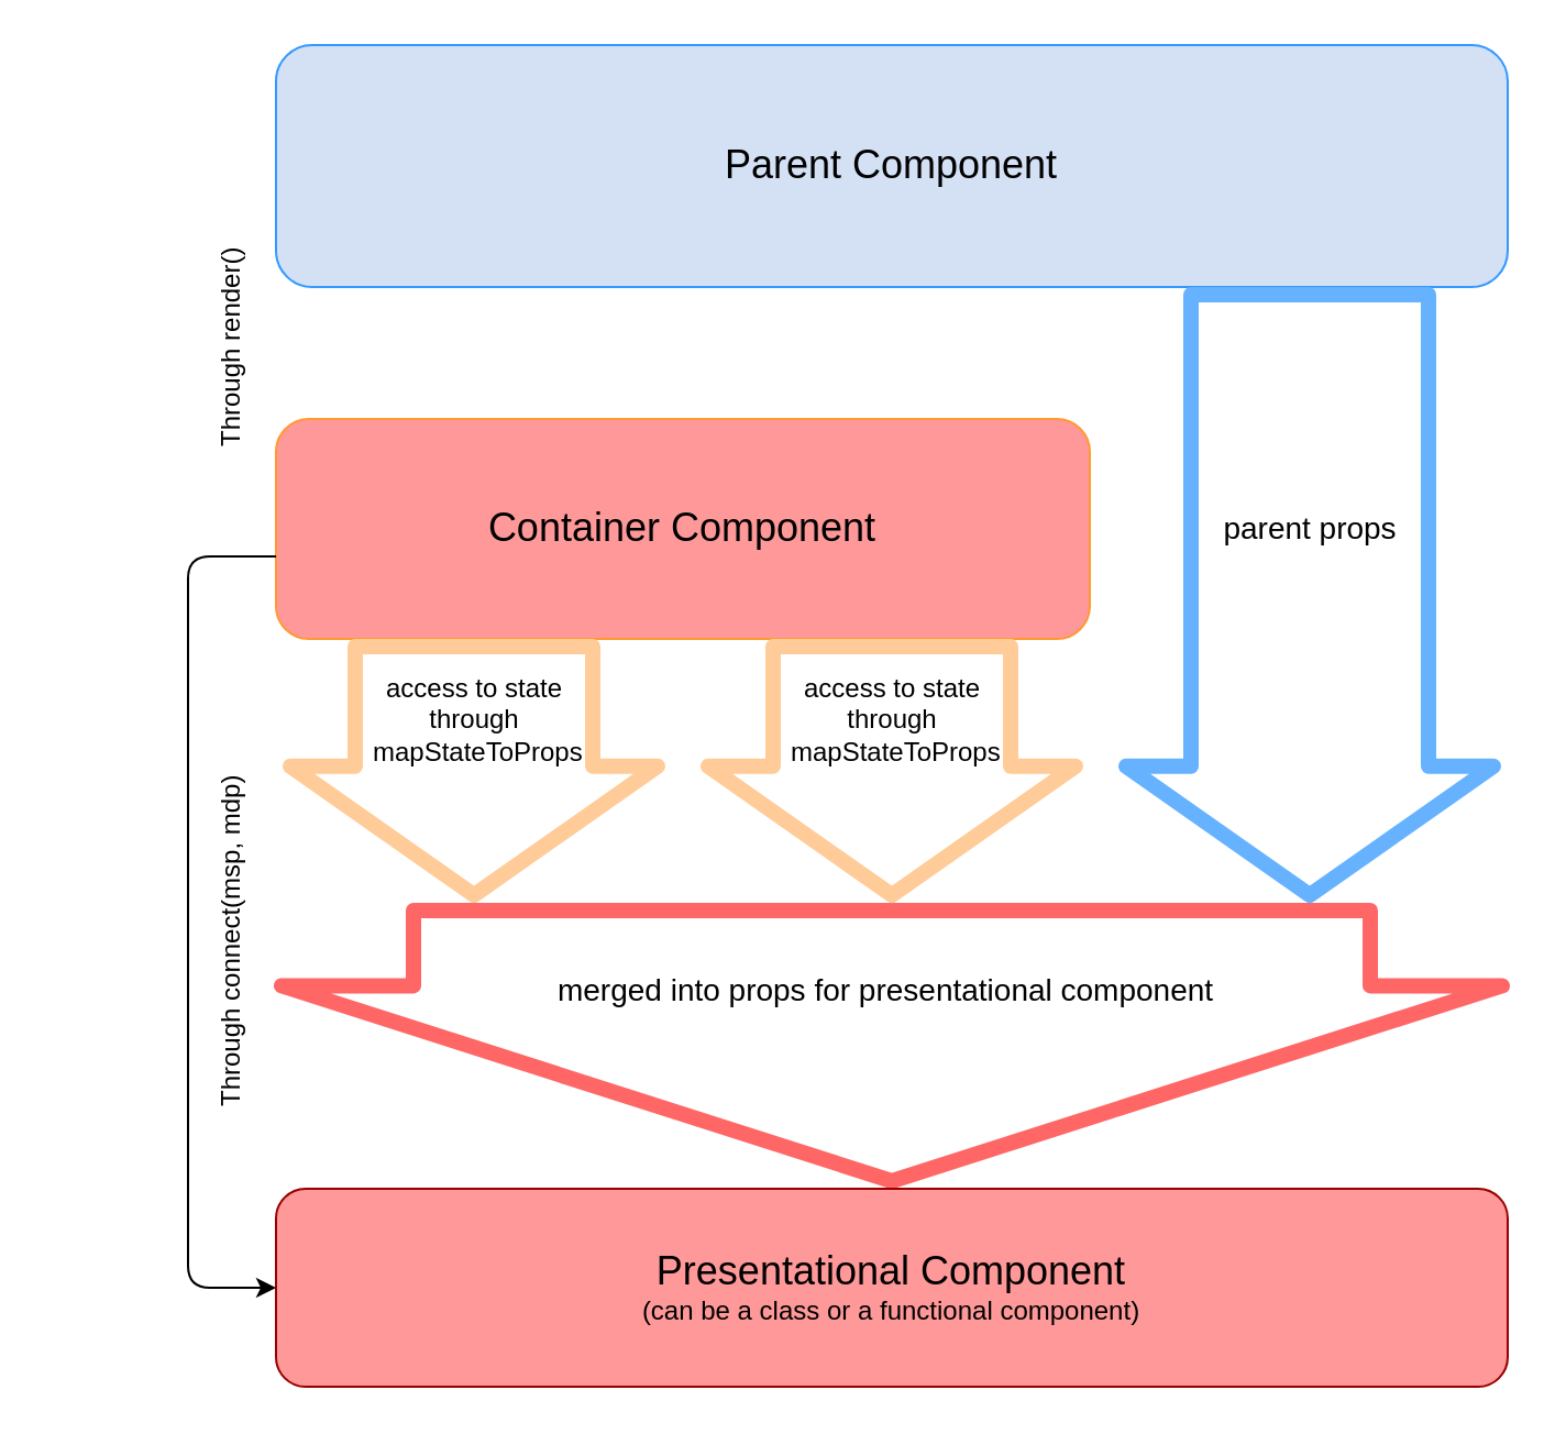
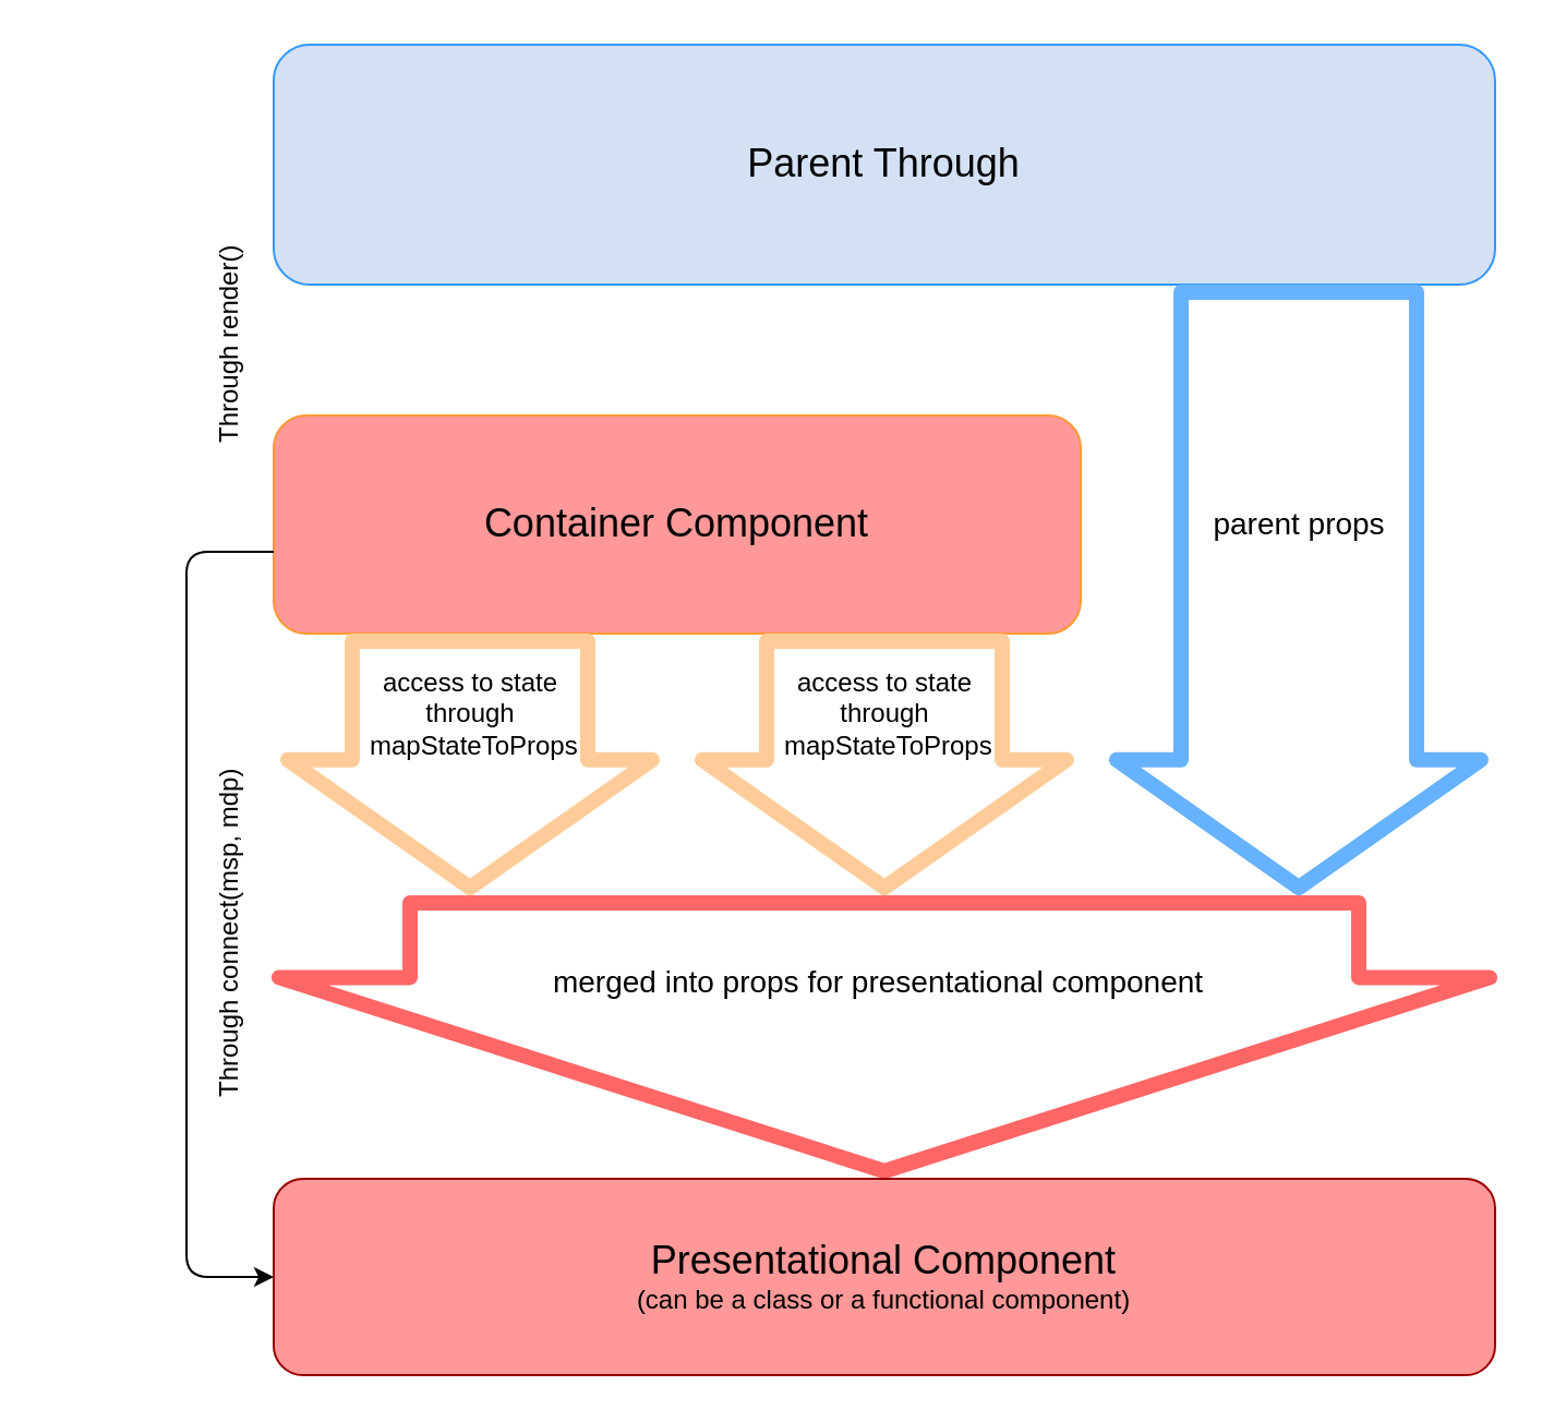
  <mxCell id="0" />
  <mxCell id="1" parent="0" />
  <mxCell id="2" value="&lt;font style=&quot;font-size: 18px&quot;&gt;Container Component&lt;/font&gt;&lt;br&gt;" style="rounded=1;whiteSpace=wrap;html=1;fillColor=#ff9999;strokeColor=#FF9933;" vertex="1" parent="1"><mxGeometry x="125" y="190" width="370" height="100" as="geometry" /></mxCell>
  <mxCell id="3" value="&lt;font style=&quot;font-size: 12px&quot;&gt;access to state&lt;br&gt;through&lt;br&gt;&amp;nbsp;mapStateToProps&lt;/font&gt;&lt;br&gt;" style="shape=flexArrow;endArrow=classic;html=1;endWidth=52;endSize=17.2;width=102;fillColor=none;strokeColor=#FFCC99;strokeWidth=7;" edge="1" parent="1"><mxGeometry x="-0.385" width="50" height="50" relative="1" as="geometry"><mxPoint x="215" y="290" as="sourcePoint" /><mxPoint x="215" y="410" as="targetPoint" /><mxPoint as="offset" /></mxGeometry></mxCell>
  <mxCell id="4" value="" style="shape=flexArrow;endArrow=classic;html=1;endWidth=113;endSize=27.27;width=429;fillColor=none;strokeColor=#FF6666;strokeWidth=7;" edge="1" parent="1"><mxGeometry width="50" height="50" relative="1" as="geometry"><mxPoint x="405" y="410" as="sourcePoint" /><mxPoint x="405" y="540" as="targetPoint" /></mxGeometry></mxCell>
  <mxCell id="5" value="&lt;font style=&quot;font-size: 14px&quot;&gt;merged into props for presentational component&lt;/font&gt;" style="text;html=1;resizable=0;points=[];align=center;verticalAlign=middle;labelBackgroundColor=#ffffff;" vertex="1" connectable="0" parent="4"><mxGeometry x="-0.395" y="-4" relative="1" as="geometry"><mxPoint as="offset" /></mxGeometry></mxCell>
  <mxCell id="6" value="&lt;font style=&quot;font-size: 18px&quot;&gt;Presentational Component&lt;/font&gt;&lt;br&gt;(can be a class or a functional component)&lt;br&gt;" style="rounded=1;whiteSpace=wrap;html=1;fillColor=#FF9999;strokeColor=#990000;" vertex="1" parent="1"><mxGeometry x="125" y="540" width="560" height="90" as="geometry" /></mxCell>
- <mxCell id="7" value="&lt;font style=&quot;font-size: 18px&quot;&gt;Parent Component&lt;/font&gt;" style="rounded=1;whiteSpace=wrap;html=1;fillColor=#D4E1F5;strokeColor=#3399FF;" vertex="1" parent="1"><mxGeometry x="125" y="20" width="560" height="110" as="geometry" /></mxCell>
+ <mxCell id="7" value="&lt;font style=&quot;font-size: 18px&quot;&gt;Parent Through&lt;/font&gt;" style="rounded=1;whiteSpace=wrap;html=1;fillColor=#D4E1F5;strokeColor=#3399FF;" vertex="1" parent="1"><mxGeometry x="125" y="20" width="560" height="110" as="geometry" /></mxCell>
  <mxCell id="8" value="&lt;font style=&quot;font-size: 14px&quot;&gt;parent props&lt;/font&gt;&lt;br&gt;" style="shape=flexArrow;endArrow=classic;html=1;endWidth=52;endSize=17.2;width=102;fillColor=none;strokeColor=#66B2FF;strokeWidth=7;" edge="1" parent="1"><mxGeometry x="-0.214" width="50" height="50" relative="1" as="geometry"><mxPoint x="595" y="130" as="sourcePoint" /><mxPoint x="595" y="410" as="targetPoint" /><mxPoint as="offset" /></mxGeometry></mxCell>
  <mxCell id="9" value="&lt;font style=&quot;font-size: 12px&quot;&gt;access to state&lt;br&gt;through&lt;br&gt;&amp;nbsp;mapStateToProps&lt;/font&gt;" style="shape=flexArrow;endArrow=classic;html=1;endWidth=52;endSize=17.2;width=102;fillColor=none;strokeColor=#FFCC99;strokeWidth=7;" edge="1" parent="1"><mxGeometry x="-0.385" width="50" height="50" relative="1" as="geometry"><mxPoint x="405" y="290" as="sourcePoint" /><mxPoint x="405" y="410" as="targetPoint" /><mxPoint as="offset" /></mxGeometry></mxCell>
  <mxCell id="10" value="" style="endArrow=classic;html=1;strokeColor=#000000;fillColor=none;exitX=0;exitY=0.5;exitDx=0;exitDy=0;entryX=0;entryY=0.5;entryDx=0;entryDy=0;" edge="1" parent="1" target="6"><mxGeometry width="50" height="50" relative="1" as="geometry"><mxPoint x="125" y="252.5" as="sourcePoint" /><mxPoint x="105" y="590" as="targetPoint" /><Array as="points"><mxPoint x="85" y="252.5" /><mxPoint x="85" y="585" /></Array></mxGeometry></mxCell>
  <mxCell id="11" value="Through render()&lt;br&gt;" style="text;html=1;resizable=0;points=[];autosize=1;align=left;verticalAlign=top;spacingTop=-4;rotation=-90;" vertex="1" parent="1"><mxGeometry x="50" y="140" width="110" height="20" as="geometry" /></mxCell>
  <mxCell id="12" value="Through connect(msp, mdp)&lt;br&gt;" style="text;html=1;resizable=0;points=[];autosize=1;align=left;verticalAlign=top;spacingTop=-4;rotation=-90;" vertex="1" parent="1"><mxGeometry x="20" y="410" width="170" height="20" as="geometry" /></mxCell>
